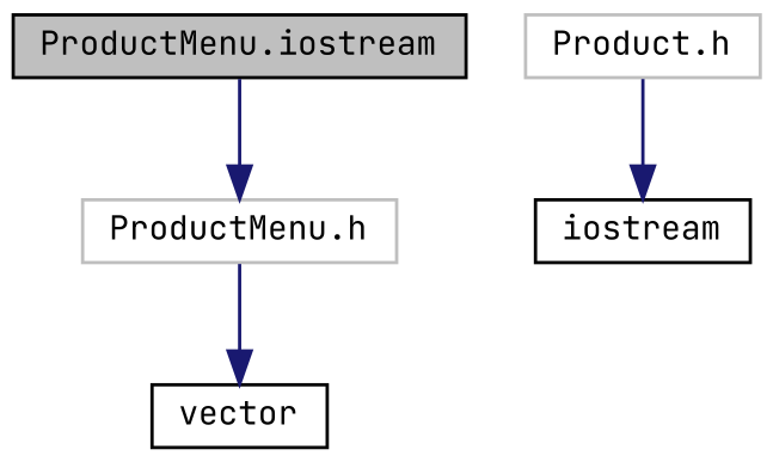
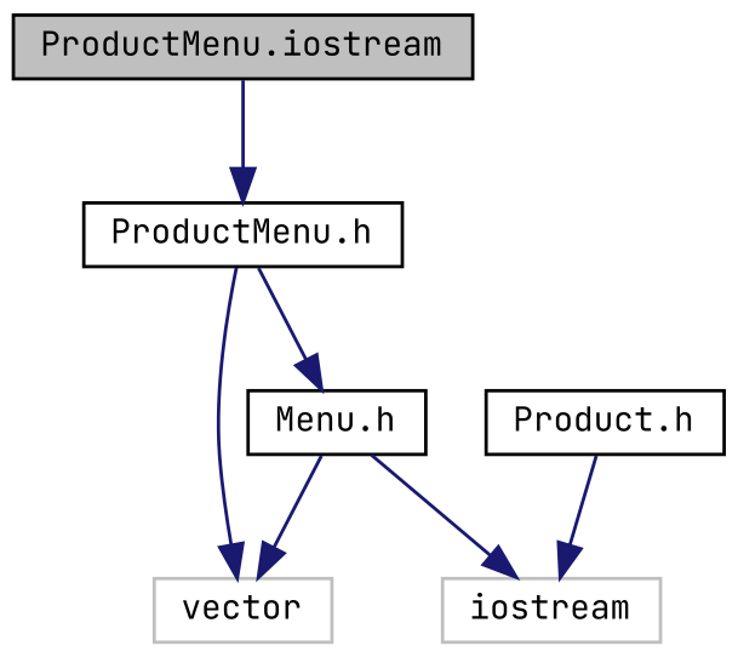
  digraph {
    fontname="JetBrains Mono"
    node [color=black fillcolor=white fontname="JetBrains Mono" fontsize=10 shape=record style=filled]
    edge [color=midnightblue fontname="JetBrains Mono" fontsize=10 labelfontname=Helvetica labelfontsize=10 style=solid]
    n1 [fillcolor=grey75 fontcolor=black height=0.2 label="ProductMenu.iostream" width=0.4]
-   n2 [color=grey75 height=0.2 label="ProductMenu.h" width=0.4]
-   n4 [height=0.2 label=vector width=0.4]
-   n5 [height=0.2 label=iostream width=0.4]
-   n6 [color=grey75 height=0.2 label="Product.h" width=0.4]
+   n2 [height=0.2 label="ProductMenu.h" width=0.4]
+   n3 [height=0.2 label="Menu.h" width=0.4]
+   n4 [color=grey75 height=0.2 label=vector width=0.4]
+   n5 [color=grey75 height=0.2 label=iostream width=0.4]
+   n6 [height=0.2 label="Product.h" width=0.4]
    n1 -> n2
+   n2 -> n3
    n2 -> n4
+   n3 -> n4
+   n3 -> n5
    n6 -> n5
  }
